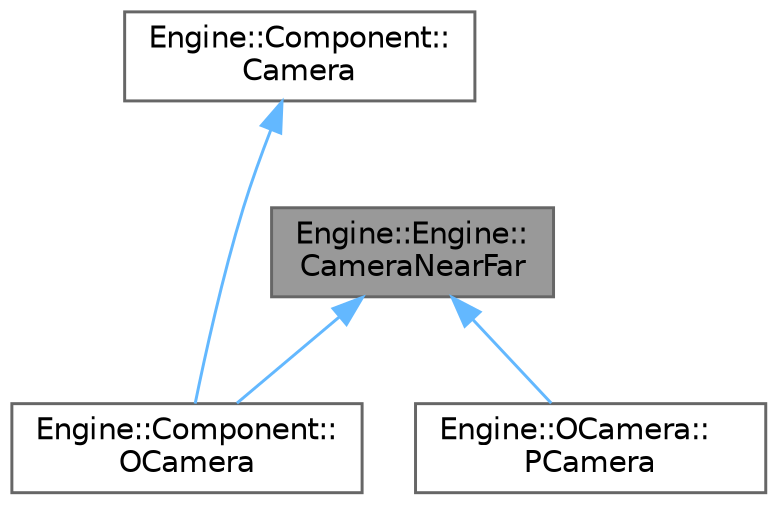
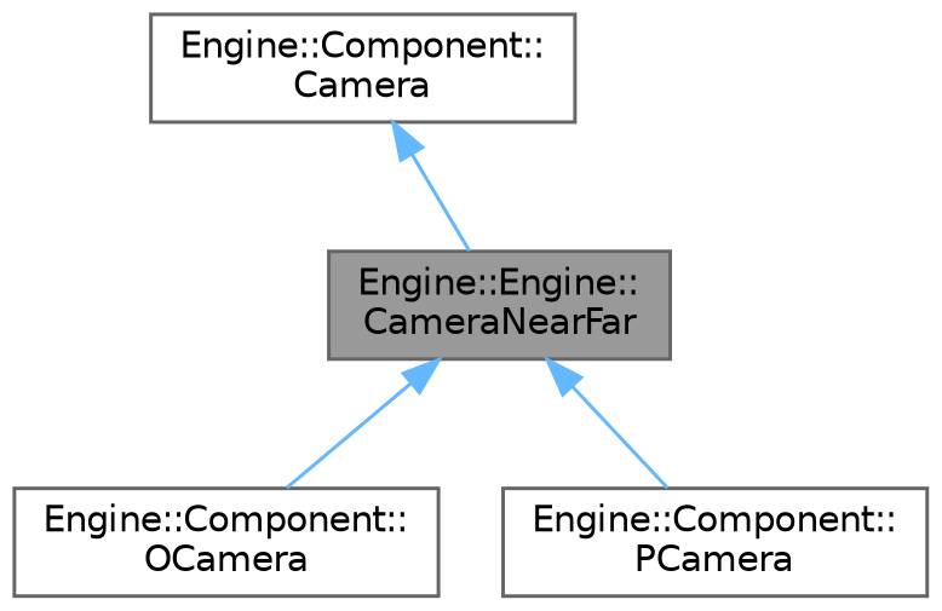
  digraph {
    node [color=gray40 fillcolor=white fontname=Helvetica fontsize=10 shape=box style=filled]
    edge [color=steelblue1 dir=back fontname=Helvetica fontsize=10 labelfontname=Helvetica labelfontsize=10 style=solid]
    n1 [fillcolor=grey60 fontcolor=black height=0.2 label="Engine::Engine::\lCameraNearFar" width=0.4]
    n2 [height=0.2 label="Engine::Component::\lOCamera" width=0.4]
-   n3 [height=0.2 label="Engine::OCamera::\lPCamera" width=0.4]
+   n3 [height=0.2 label="Engine::Component::\lPCamera" width=0.4]
    n4 [height=0.2 label="Engine::Component::\lCamera" width=0.4]
    n1 -> n2
    n1 -> n3
-   n4 -> n2
+   n4 -> n1
  }
